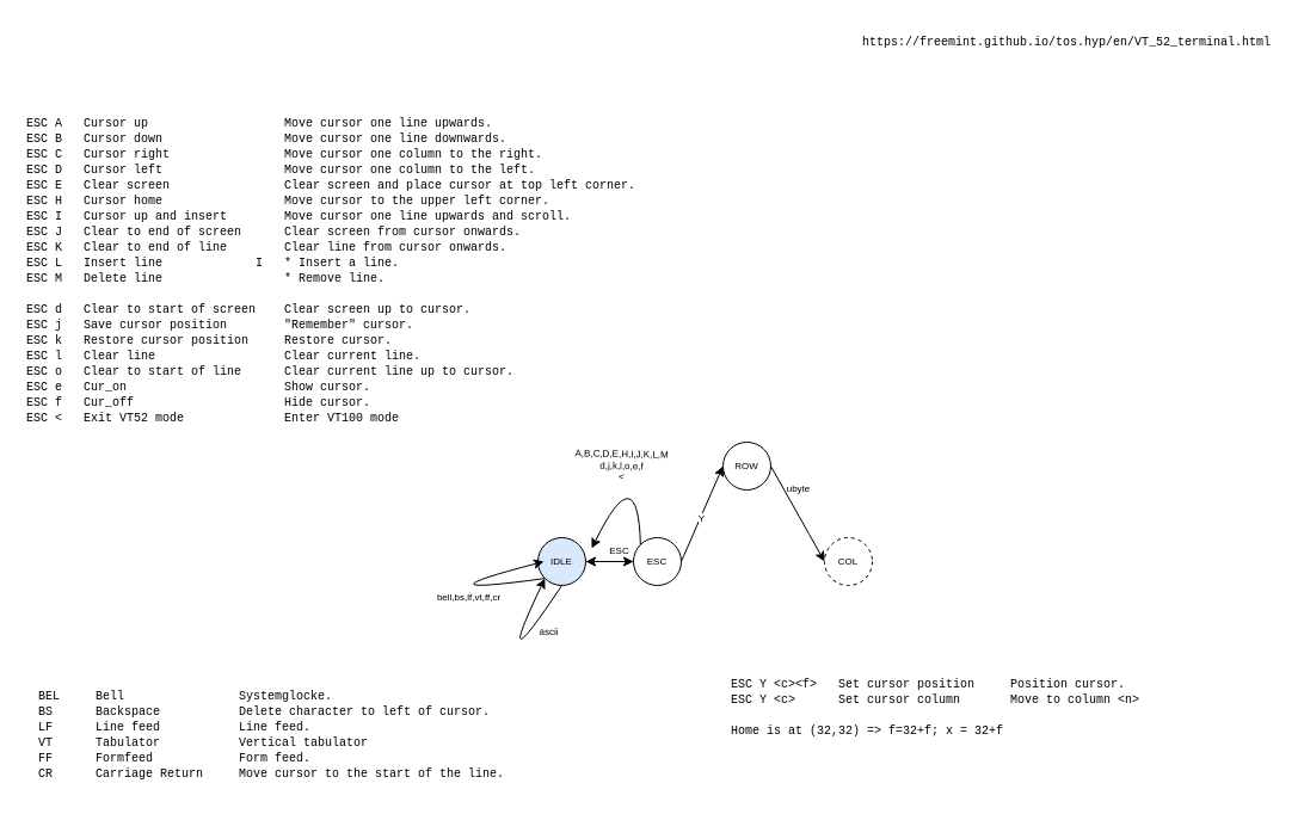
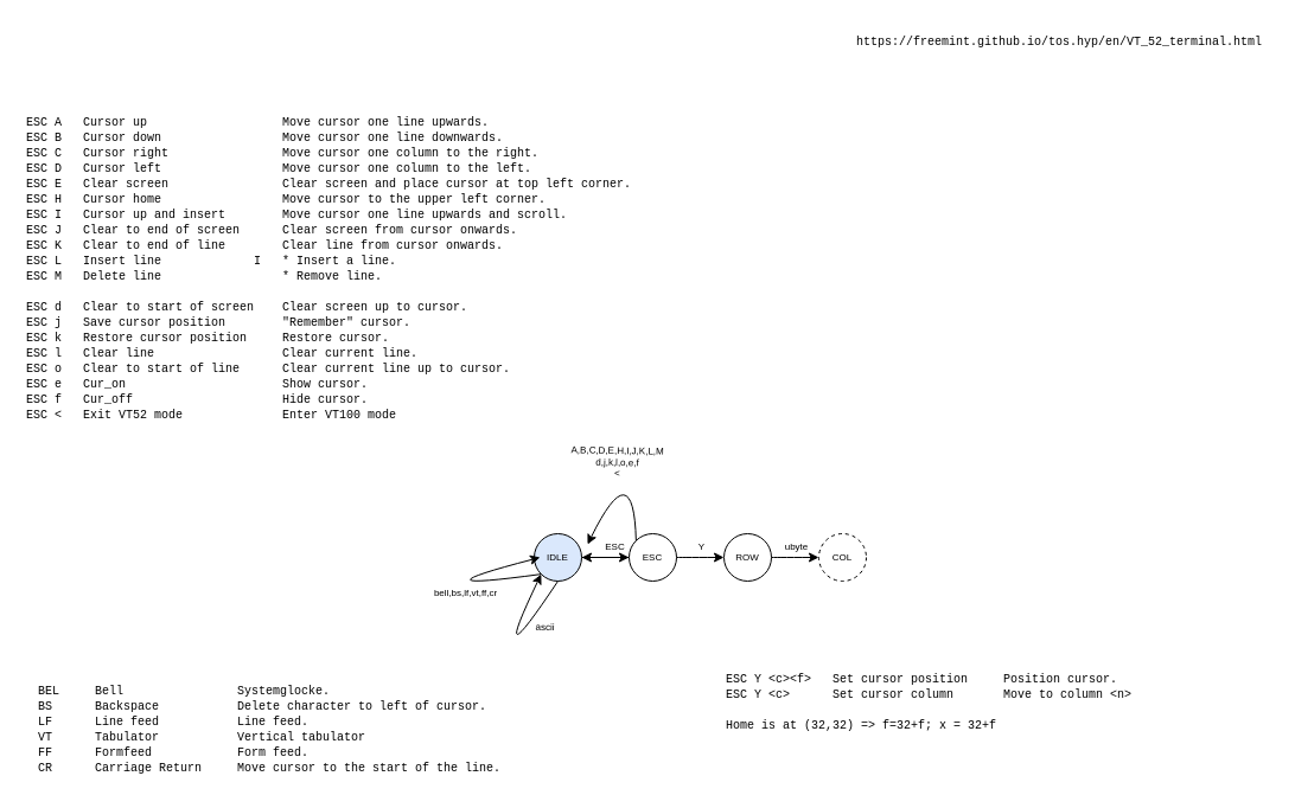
  <mxCell id="0" />
  <mxCell id="1" parent="0" />
  <mxCell id="2" value="IDLE" style="ellipse;whiteSpace=wrap;html=1;aspect=fixed;fontSize=8;fillColor=#dae8fc;" parent="1" vertex="1"><mxGeometry x="450" y="450" width="40" height="40" as="geometry" /></mxCell>
  <mxCell id="3" value="" style="edgeStyle=none;html=1;fontSize=8;" parent="1" source="4" target="2" edge="1"><mxGeometry relative="1" as="geometry" /></mxCell>
  <mxCell id="4" value="ESC" style="ellipse;whiteSpace=wrap;html=1;aspect=fixed;fontSize=8;" parent="1" vertex="1"><mxGeometry x="530" y="450" width="40" height="40" as="geometry" /></mxCell>
  <mxCell id="5" value="" style="endArrow=classic;html=1;curved=1;exitX=1;exitY=0.5;exitDx=0;exitDy=0;fontSize=8;" parent="1" source="2" target="4" edge="1"><mxGeometry width="50" height="50" relative="1" as="geometry"><mxPoint x="865" y="750" as="sourcePoint" /><mxPoint x="915" y="700" as="targetPoint" /></mxGeometry></mxCell>
  <mxCell id="6" value="ESC" style="edgeLabel;html=1;align=center;verticalAlign=middle;resizable=0;points=[];fontSize=8;" parent="5" vertex="1" connectable="0"><mxGeometry x="-0.321" y="2" relative="1" as="geometry"><mxPoint x="13" y="-8" as="offset" /></mxGeometry></mxCell>
  <mxCell id="7" value="" style="endArrow=classic;html=1;curved=1;exitX=0.5;exitY=1;exitDx=0;exitDy=0;entryX=0;entryY=1;entryDx=0;entryDy=0;" parent="1" source="2" target="2" edge="1"><mxGeometry width="50" height="50" relative="1" as="geometry"><mxPoint x="955" y="770" as="sourcePoint" /><mxPoint x="695" y="470" as="targetPoint" /><Array as="points"><mxPoint x="410" y="580" /></Array></mxGeometry></mxCell>
  <mxCell id="8" value="ascii" style="edgeLabel;html=1;align=center;verticalAlign=middle;resizable=0;points=[];rotation=1;fontSize=8;" parent="7" vertex="1" connectable="0"><mxGeometry x="-0.464" y="1" relative="1" as="geometry"><mxPoint x="19" y="-9" as="offset" /></mxGeometry></mxCell>
  <mxCell id="9" value="" style="endArrow=classic;html=1;curved=1;exitX=0;exitY=1;exitDx=0;exitDy=0;fontSize=8;" parent="1" source="2" edge="1"><mxGeometry width="50" height="50" relative="1" as="geometry"><mxPoint x="405" y="520" as="sourcePoint" /><mxPoint x="455" y="470" as="targetPoint" /><Array as="points"><mxPoint x="340" y="500" /></Array></mxGeometry></mxCell>
  <mxCell id="10" value="bell,bs,lf,vt,ff,cr" style="edgeLabel;html=1;align=center;verticalAlign=middle;resizable=0;points=[];fontSize=8;" parent="9" vertex="1" connectable="0"><mxGeometry x="0.592" y="-2" relative="1" as="geometry"><mxPoint x="-18" y="16" as="offset" /></mxGeometry></mxCell>
  <mxCell id="11" value="&lt;div&gt;&lt;font face=&quot;Courier New&quot;&gt;BEL&amp;nbsp; &amp;nbsp; &amp;nbsp;Bell&amp;nbsp; &amp;nbsp; &amp;nbsp; &amp;nbsp; &amp;nbsp; &amp;nbsp; &amp;nbsp; &amp;nbsp; Systemglocke.&lt;/font&gt;&lt;/div&gt;&lt;div&gt;&lt;font face=&quot;Courier New&quot;&gt;BS&amp;nbsp; &amp;nbsp; &amp;nbsp; Backspace&amp;nbsp; &amp;nbsp; &amp;nbsp; &amp;nbsp; &amp;nbsp; &amp;nbsp;Delete character to left of cursor.&lt;/font&gt;&lt;/div&gt;&lt;div&gt;&lt;font face=&quot;Courier New&quot;&gt;LF&amp;nbsp; &amp;nbsp; &amp;nbsp; Line feed&amp;nbsp; &amp;nbsp; &amp;nbsp; &amp;nbsp; &amp;nbsp; &amp;nbsp;Line feed.&lt;/font&gt;&lt;/div&gt;&lt;div&gt;&lt;font face=&quot;Courier New&quot;&gt;VT&amp;nbsp; &amp;nbsp; &amp;nbsp; Tabulator&amp;nbsp; &amp;nbsp; &amp;nbsp; &amp;nbsp; &amp;nbsp; &amp;nbsp;Vertical tabulator&lt;/font&gt;&lt;/div&gt;&lt;div&gt;&lt;font face=&quot;Courier New&quot;&gt;FF&amp;nbsp; &amp;nbsp; &amp;nbsp; Formfeed&amp;nbsp; &amp;nbsp; &amp;nbsp; &amp;nbsp; &amp;nbsp; &amp;nbsp; Form feed.&lt;/font&gt;&lt;/div&gt;&lt;div&gt;&lt;font face=&quot;Courier New&quot;&gt;CR&amp;nbsp; &amp;nbsp; &amp;nbsp; Carriage Return&amp;nbsp; &amp;nbsp; &amp;nbsp;Move cursor to the start of the line.&lt;/font&gt;&lt;/div&gt;" style="text;html=1;strokeColor=none;fillColor=none;align=left;verticalAlign=top;whiteSpace=wrap;rounded=0;fontSize=10;" parent="1" vertex="1"><mxGeometry x="30" y="570" width="440" height="90" as="geometry" /></mxCell>
  <mxCell id="12" value="&lt;div&gt;&lt;font face=&quot;Courier New&quot;&gt;ESC A&amp;nbsp; &amp;nbsp;Cursor up&amp;nbsp; &amp;nbsp; &amp;nbsp; &amp;nbsp; &amp;nbsp; &amp;nbsp; &amp;nbsp; &amp;nbsp; &amp;nbsp; &amp;nbsp;Move cursor one line upwards.&lt;/font&gt;&lt;/div&gt;&lt;div&gt;&lt;font face=&quot;Courier New&quot;&gt;ESC B&amp;nbsp; &amp;nbsp;Cursor down&amp;nbsp; &amp;nbsp; &amp;nbsp; &amp;nbsp; &amp;nbsp; &amp;nbsp; &amp;nbsp; &amp;nbsp; &amp;nbsp;Move cursor one line downwards.&lt;/font&gt;&lt;/div&gt;&lt;div&gt;&lt;font face=&quot;Courier New&quot;&gt;ESC C&amp;nbsp; &amp;nbsp;Cursor right&amp;nbsp; &amp;nbsp; &amp;nbsp; &amp;nbsp; &amp;nbsp; &amp;nbsp; &amp;nbsp; &amp;nbsp; Move cursor one column to the right.&lt;/font&gt;&lt;/div&gt;&lt;div&gt;&lt;font face=&quot;Courier New&quot;&gt;ESC D&amp;nbsp; &amp;nbsp;Cursor left&amp;nbsp; &amp;nbsp; &amp;nbsp; &amp;nbsp; &amp;nbsp; &amp;nbsp; &amp;nbsp; &amp;nbsp; &amp;nbsp;Move cursor one column to the left.&lt;/font&gt;&lt;/div&gt;&lt;div&gt;&lt;font face=&quot;Courier New&quot;&gt;ESC E&amp;nbsp; &amp;nbsp;Clear screen&amp;nbsp; &amp;nbsp; &amp;nbsp; &amp;nbsp; &amp;nbsp; &amp;nbsp; &amp;nbsp; &amp;nbsp; Clear screen and place cursor at top left corner.&lt;/font&gt;&lt;/div&gt;&lt;div&gt;&lt;font face=&quot;Courier New&quot;&gt;ESC H&amp;nbsp; &amp;nbsp;Cursor home&amp;nbsp; &amp;nbsp; &amp;nbsp; &amp;nbsp; &amp;nbsp; &amp;nbsp; &amp;nbsp; &amp;nbsp; &amp;nbsp;Move cursor to the upper left corner.&lt;/font&gt;&lt;/div&gt;&lt;div&gt;&lt;font face=&quot;Courier New&quot;&gt;ESC I&amp;nbsp; &amp;nbsp;Cursor up and insert&amp;nbsp; &amp;nbsp; &amp;nbsp; &amp;nbsp; Move cursor one line upwards and scroll.&lt;/font&gt;&lt;/div&gt;&lt;div&gt;&lt;font face=&quot;Courier New&quot;&gt;ESC J&amp;nbsp; &amp;nbsp;Clear to end of screen&amp;nbsp; &amp;nbsp; &amp;nbsp; Clear screen from cursor onwards.&lt;/font&gt;&lt;/div&gt;&lt;div&gt;&lt;font face=&quot;Courier New&quot;&gt;ESC K&amp;nbsp; &amp;nbsp;Clear to end of line&amp;nbsp; &amp;nbsp; &amp;nbsp; &amp;nbsp; Clear line from cursor onwards.&lt;/font&gt;&lt;/div&gt;&lt;div&gt;&lt;font face=&quot;Courier New&quot;&gt;ESC L&amp;nbsp; &amp;nbsp;Insert line&amp;nbsp; &amp;nbsp; &amp;nbsp; &amp;nbsp; &amp;nbsp; &amp;nbsp; &amp;nbsp;I&amp;nbsp; &amp;nbsp;* Insert a line.&lt;/font&gt;&lt;/div&gt;&lt;div&gt;&lt;font face=&quot;Courier New&quot;&gt;ESC M&amp;nbsp; &amp;nbsp;Delete line&amp;nbsp; &amp;nbsp; &amp;nbsp; &amp;nbsp; &amp;nbsp; &amp;nbsp; &amp;nbsp; &amp;nbsp; &amp;nbsp;* Remove line.&lt;/font&gt;&lt;/div&gt;&lt;div&gt;&lt;font face=&quot;Courier New&quot;&gt;&lt;br&gt;&lt;/font&gt;&lt;/div&gt;&lt;div&gt;&lt;font face=&quot;Courier New&quot;&gt;ESC d&amp;nbsp; &amp;nbsp;Clear to start of screen&amp;nbsp; &amp;nbsp; Clear screen up to cursor.&lt;/font&gt;&lt;/div&gt;&lt;div&gt;&lt;font face=&quot;Courier New&quot;&gt;ESC j&amp;nbsp; &amp;nbsp;Save cursor position&amp;nbsp; &amp;nbsp; &amp;nbsp; &amp;nbsp; &quot;Remember&quot; cursor.&lt;/font&gt;&lt;/div&gt;&lt;div&gt;&lt;font face=&quot;Courier New&quot;&gt;ESC k&amp;nbsp; &amp;nbsp;Restore cursor position&amp;nbsp; &amp;nbsp; &amp;nbsp;Restore cursor.&lt;/font&gt;&lt;/div&gt;&lt;div&gt;&lt;font face=&quot;Courier New&quot;&gt;ESC l&amp;nbsp; &amp;nbsp;Clear line&amp;nbsp; &amp;nbsp; &amp;nbsp; &amp;nbsp; &amp;nbsp; &amp;nbsp; &amp;nbsp; &amp;nbsp; &amp;nbsp; Clear current line.&lt;/font&gt;&lt;/div&gt;&lt;div&gt;&lt;font face=&quot;Courier New&quot;&gt;ESC o&amp;nbsp; &amp;nbsp;Clear to start of line&amp;nbsp; &amp;nbsp; &amp;nbsp; Clear current line up to cursor.&lt;/font&gt;&lt;/div&gt;&lt;div&gt;&lt;font face=&quot;Courier New&quot;&gt;ESC e&amp;nbsp; &amp;nbsp;Cur_on&amp;nbsp; &amp;nbsp; &amp;nbsp; &amp;nbsp; &amp;nbsp; &amp;nbsp; &amp;nbsp; &amp;nbsp; &amp;nbsp; &amp;nbsp; &amp;nbsp; Show cursor.&lt;/font&gt;&lt;/div&gt;&lt;div&gt;&lt;font face=&quot;Courier New&quot;&gt;ESC f&amp;nbsp; &amp;nbsp;Cur_off&amp;nbsp; &amp;nbsp; &amp;nbsp; &amp;nbsp; &amp;nbsp; &amp;nbsp; &amp;nbsp; &amp;nbsp; &amp;nbsp; &amp;nbsp; &amp;nbsp;Hide cursor.&lt;/font&gt;&lt;/div&gt;&lt;div&gt;&lt;font face=&quot;Courier New&quot;&gt;ESC &amp;lt;&amp;nbsp; &amp;nbsp;Exit VT52 mode&amp;nbsp; &amp;nbsp; &amp;nbsp; &amp;nbsp; &amp;nbsp; &amp;nbsp; &amp;nbsp; Enter VT100 mode&lt;/font&gt;&lt;/div&gt;&lt;div&gt;&lt;br&gt;&lt;/div&gt;&lt;div&gt;&lt;/div&gt;" style="text;html=1;strokeColor=none;fillColor=none;align=left;verticalAlign=top;whiteSpace=wrap;rounded=0;fontSize=10;" parent="1" vertex="1"><mxGeometry x="20" y="90" width="530" height="280" as="geometry" /></mxCell>
  <mxCell id="13" value="&lt;div&gt;&lt;font face=&quot;Courier New&quot;&gt;ESC Y &amp;lt;c&amp;gt;&amp;lt;f&amp;gt;&amp;nbsp; &amp;nbsp;Set cursor position&amp;nbsp; &amp;nbsp; &amp;nbsp;Position cursor.&lt;/font&gt;&lt;/div&gt;&lt;div&gt;&lt;font face=&quot;Courier New&quot;&gt;ESC Y &amp;lt;c&amp;gt;&amp;nbsp; &amp;nbsp; &amp;nbsp; Set cursor column&amp;nbsp; &amp;nbsp; &amp;nbsp; &amp;nbsp;Move to column &amp;lt;n&amp;gt;&lt;/font&gt;&lt;/div&gt;&lt;div&gt;&lt;font face=&quot;Courier New&quot;&gt;&lt;br&gt;&lt;/font&gt;&lt;/div&gt;&lt;div&gt;&lt;font face=&quot;Courier New&quot;&gt;Home is at (32,32) =&amp;gt; f=32+f; x = 32+f&lt;/font&gt;&lt;/div&gt;" style="text;html=1;strokeColor=none;fillColor=none;align=left;verticalAlign=top;whiteSpace=wrap;rounded=0;fontSize=10;" parent="1" vertex="1"><mxGeometry x="610" y="560" width="370" height="70" as="geometry" /></mxCell>
  <mxCell id="14" value="" style="endArrow=classic;html=1;curved=1;exitX=0;exitY=0;exitDx=0;exitDy=0;entryX=0.905;entryY=0.225;entryDx=0;entryDy=0;entryPerimeter=0;fontSize=8;" parent="1" source="4" edge="1"><mxGeometry width="50" height="50" relative="1" as="geometry"><mxPoint x="598.8" y="450" as="sourcePoint" /><mxPoint x="495" y="459" as="targetPoint" /><Array as="points"><mxPoint x="533.8" y="380" /></Array></mxGeometry></mxCell>
  <mxCell id="15" value="A,B,C,D,E,H,I,J,K,L,M&lt;br&gt;d,j,k,l,o,e,f&lt;br&gt;&amp;lt;" style="edgeLabel;html=1;align=center;verticalAlign=middle;resizable=0;points=[];rotation=1;fontSize=8;labelBackgroundColor=none;" parent="14" vertex="1" connectable="0"><mxGeometry x="-0.464" y="1" relative="1" as="geometry"><mxPoint x="-14" y="-22" as="offset" /></mxGeometry></mxCell>
- <mxCell id="16" value="ROW" style="ellipse;whiteSpace=wrap;html=1;aspect=fixed;fontSize=8;" parent="1" vertex="1"><mxGeometry x="605" y="370" width="40" height="40" as="geometry" /></mxCell>
+ <mxCell id="16" value="ROW" style="ellipse;whiteSpace=wrap;html=1;aspect=fixed;fontSize=8;" parent="1" vertex="1"><mxGeometry x="610" y="450" width="40" height="40" as="geometry" /></mxCell>
  <mxCell id="17" value="" style="endArrow=classic;html=1;curved=1;exitX=1;exitY=0.5;exitDx=0;exitDy=0;entryX=0;entryY=0.5;entryDx=0;entryDy=0;fontSize=8;" parent="1" source="4" target="16" edge="1"><mxGeometry width="50" height="50" relative="1" as="geometry"><mxPoint x="615" y="470" as="sourcePoint" /><mxPoint x="690" y="470" as="targetPoint" /></mxGeometry></mxCell>
  <mxCell id="18" value="Y" style="edgeLabel;html=1;align=center;verticalAlign=middle;resizable=0;points=[];fontSize=8;" parent="17" vertex="1" connectable="0"><mxGeometry x="-0.321" y="2" relative="1" as="geometry"><mxPoint x="6" y="-8" as="offset" /></mxGeometry></mxCell>
  <mxCell id="19" value="COL" style="ellipse;whiteSpace=wrap;html=1;aspect=fixed;fontSize=8;dashed=1;" parent="1" vertex="1"><mxGeometry x="690" y="450" width="40" height="40" as="geometry" /></mxCell>
  <mxCell id="20" value="" style="endArrow=classic;html=1;curved=1;exitX=1;exitY=0.5;exitDx=0;exitDy=0;entryX=0;entryY=0.5;entryDx=0;entryDy=0;fontSize=8;" parent="1" source="16" target="19" edge="1"><mxGeometry width="50" height="50" relative="1" as="geometry"><mxPoint x="580" y="480" as="sourcePoint" /><mxPoint x="620" y="480" as="targetPoint" /></mxGeometry></mxCell>
  <mxCell id="21" value="ubyte" style="edgeLabel;html=1;align=center;verticalAlign=middle;resizable=0;points=[];fontSize=8;" parent="20" vertex="1" connectable="0"><mxGeometry x="-0.321" y="2" relative="1" as="geometry"><mxPoint x="6" y="-8" as="offset" /></mxGeometry></mxCell>
  <mxCell id="22" value="&lt;font face=&quot;Courier New&quot;&gt;https://freemint.github.io/tos.hyp/en/VT_52_terminal.html&lt;/font&gt;" style="text;html=1;strokeColor=none;fillColor=none;align=left;verticalAlign=middle;whiteSpace=wrap;rounded=0;fontSize=10;" parent="1" vertex="1"><mxGeometry x="720" y="20" width="350" height="30" as="geometry" /></mxCell>
